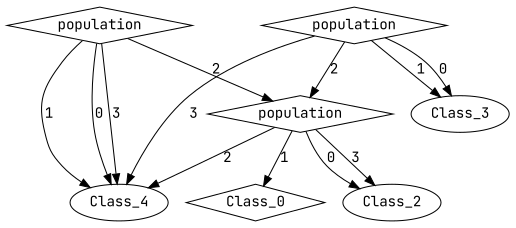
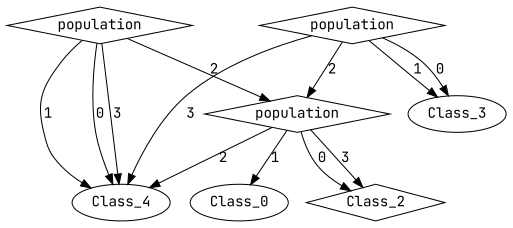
  digraph {
    fontname="JetBrains Mono"
    node [fontname="JetBrains Mono"]
    edge [fontname="JetBrains Mono"]
-   n1 [label=Class_2]
+   n1 [label=Class_2 shape=diamond]
    n2 [label=Class_4]
-   n3 [label=Class_0 shape=diamond]
+   n3 [label=Class_0]
    n4 [label=Class_3]
    n5 [label=population shape=diamond]
    n6 [label=population shape=diamond]
    n7 [label=population shape=diamond]
    n5 -> n1 [label=3]
    n5 -> n1 [label=0]
    n5 -> n2 [label=2]
    n5 -> n3 [label=1]
    n6 -> n2 [label=3]
    n6 -> n4 [label=1]
    n6 -> n4 [label=0]
    n6 -> n5 [label=2]
    n7 -> n2 [label=3]
    n7 -> n2 [label=1]
    n7 -> n2 [label=0]
    n7 -> n5 [label=2]
  }
